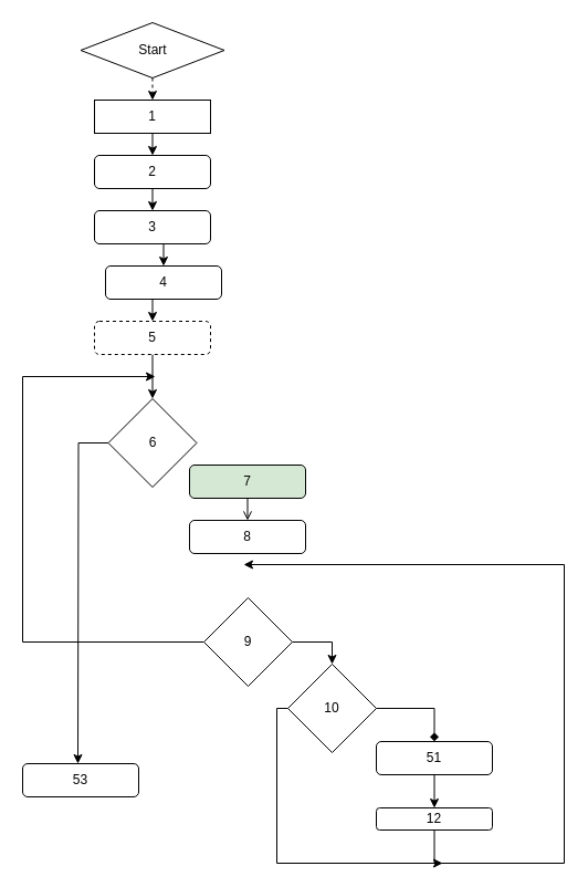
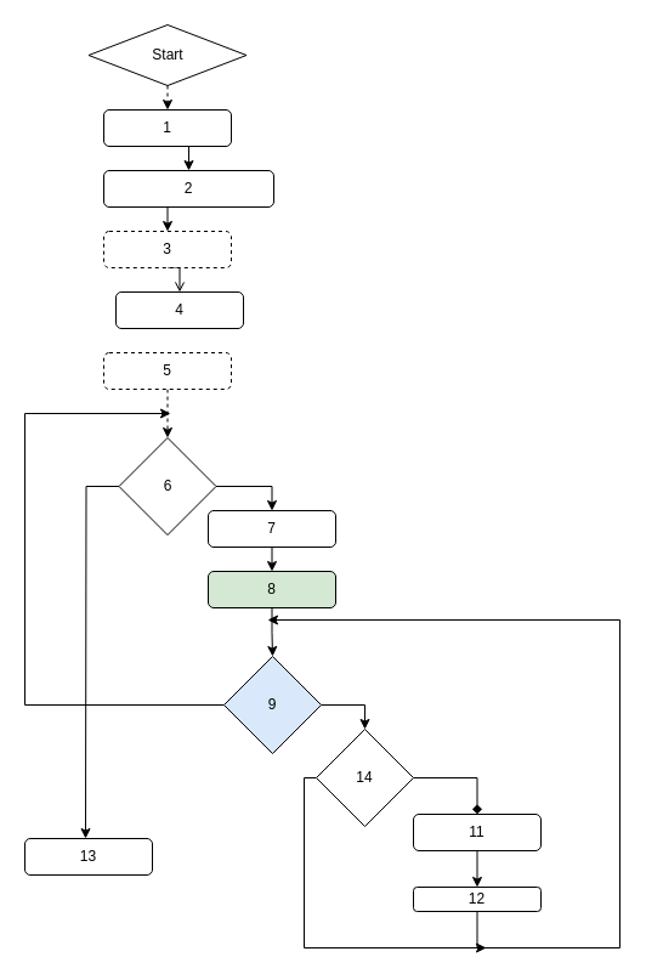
  <mxCell id="0" />
  <mxCell id="1" parent="0" />
  <mxCell id="2" style="edgeStyle=orthogonalEdgeStyle;rounded=0;orthogonalLoop=1;jettySize=auto;html=1;exitX=0.5;exitY=1;exitDx=0;exitDy=0;entryX=0.5;entryY=0;entryDx=0;entryDy=0;dashed=1;" edge="1" parent="1" source="3" target="5"><mxGeometry relative="1" as="geometry" /></mxCell>
  <mxCell id="3" value="Start" style="rhombus;whiteSpace=wrap;html=1;" vertex="1" parent="1"><mxGeometry x="72.5" y="20" width="130" height="50" as="geometry" /></mxCell>
  <mxCell id="4" style="edgeStyle=orthogonalEdgeStyle;rounded=0;orthogonalLoop=1;jettySize=auto;html=1;exitX=0.5;exitY=1;exitDx=0;exitDy=0;entryX=0.5;entryY=0;entryDx=0;entryDy=0;" edge="1" parent="1" source="5" target="7"><mxGeometry relative="1" as="geometry" /></mxCell>
- <mxCell id="5" value="1" style="whiteSpace=wrap;html=1;rounded=0;" vertex="1" parent="1"><mxGeometry x="85" y="90" width="105" height="30" as="geometry" /></mxCell>
+ <mxCell id="5" value="1" style="rounded=1;whiteSpace=wrap;html=1;" vertex="1" parent="1"><mxGeometry x="85" y="90" width="105" height="30" as="geometry" /></mxCell>
  <mxCell id="6" style="edgeStyle=orthogonalEdgeStyle;rounded=0;orthogonalLoop=1;jettySize=auto;html=1;exitX=0.5;exitY=1;exitDx=0;exitDy=0;entryX=0.5;entryY=0;entryDx=0;entryDy=0;" edge="1" parent="1" source="7" target="9"><mxGeometry relative="1" as="geometry" /></mxCell>
- <mxCell id="7" value="2" style="rounded=1;whiteSpace=wrap;html=1;" vertex="1" parent="1"><mxGeometry x="85" y="140" width="105" height="30" as="geometry" /></mxCell>
- <mxCell id="8" style="edgeStyle=orthogonalEdgeStyle;rounded=0;orthogonalLoop=1;jettySize=auto;html=1;exitX=0.5;exitY=1;exitDx=0;exitDy=0;entryX=0.5;entryY=0;entryDx=0;entryDy=0;" edge="1" parent="1" source="9" target="11"><mxGeometry relative="1" as="geometry" /></mxCell>
- <mxCell id="9" value="3" style="rounded=1;whiteSpace=wrap;html=1;" vertex="1" parent="1"><mxGeometry x="85" y="190" width="105" height="30" as="geometry" /></mxCell>
- <mxCell id="10" style="edgeStyle=orthogonalEdgeStyle;rounded=0;orthogonalLoop=1;jettySize=auto;html=1;exitX=0.5;exitY=1;exitDx=0;exitDy=0;entryX=0.5;entryY=0;entryDx=0;entryDy=0;" edge="1" parent="1" source="11" target="13"><mxGeometry relative="1" as="geometry" /></mxCell>
+ <mxCell id="7" value="2" style="rounded=1;whiteSpace=wrap;html=1;" vertex="1" parent="1"><mxGeometry x="85" y="140" width="140" height="30" as="geometry" /></mxCell>
+ <mxCell id="8" style="edgeStyle=orthogonalEdgeStyle;rounded=0;orthogonalLoop=1;jettySize=auto;html=1;exitX=0.5;exitY=1;exitDx=0;exitDy=0;entryX=0.5;entryY=0;entryDx=0;entryDy=0;endArrow=open;" edge="1" parent="1" source="9" target="11"><mxGeometry relative="1" as="geometry" /></mxCell>
+ <mxCell id="9" value="3" style="rounded=1;whiteSpace=wrap;html=1;dashed=1;" vertex="1" parent="1"><mxGeometry x="85" y="190" width="105" height="30" as="geometry" /></mxCell>
  <mxCell id="11" value="4" style="rounded=1;whiteSpace=wrap;html=1;" vertex="1" parent="1"><mxGeometry x="95" y="240" width="105" height="30" as="geometry" /></mxCell>
- <mxCell id="12" style="edgeStyle=orthogonalEdgeStyle;rounded=0;orthogonalLoop=1;jettySize=auto;html=1;exitX=0.5;exitY=1;exitDx=0;exitDy=0;entryX=0.5;entryY=0;entryDx=0;entryDy=0;" edge="1" parent="1" source="13" target="16"><mxGeometry relative="1" as="geometry" /></mxCell>
+ <mxCell id="12" style="edgeStyle=orthogonalEdgeStyle;rounded=0;orthogonalLoop=1;jettySize=auto;html=1;exitX=0.5;exitY=1;exitDx=0;exitDy=0;entryX=0.5;entryY=0;entryDx=0;entryDy=0;dashed=1;" edge="1" parent="1" source="13" target="16"><mxGeometry relative="1" as="geometry" /></mxCell>
  <mxCell id="13" value="5" style="rounded=1;whiteSpace=wrap;html=1;dashed=1;" vertex="1" parent="1"><mxGeometry x="85" y="290" width="105" height="30" as="geometry" /></mxCell>
+ <mxCell id="14" style="edgeStyle=orthogonalEdgeStyle;rounded=0;orthogonalLoop=1;jettySize=auto;html=1;exitX=1;exitY=0.5;exitDx=0;exitDy=0;entryX=0.5;entryY=0;entryDx=0;entryDy=0;" edge="1" parent="1" source="16" target="18"><mxGeometry relative="1" as="geometry" /></mxCell>
  <mxCell id="15" style="edgeStyle=orthogonalEdgeStyle;rounded=0;orthogonalLoop=1;jettySize=auto;html=1;exitX=0;exitY=0.5;exitDx=0;exitDy=0;" edge="1" parent="1" source="16"><mxGeometry relative="1" as="geometry"><mxPoint x="70" y="690" as="targetPoint" /></mxGeometry></mxCell>
  <mxCell id="16" value="6" style="rhombus;whiteSpace=wrap;html=1;" vertex="1" parent="1"><mxGeometry x="97.5" y="360" width="80" height="80" as="geometry" /></mxCell>
- <mxCell id="17" style="edgeStyle=orthogonalEdgeStyle;rounded=0;orthogonalLoop=1;jettySize=auto;html=1;exitX=0.5;exitY=1;exitDx=0;exitDy=0;entryX=0.5;entryY=0;entryDx=0;entryDy=0;endArrow=open;" edge="1" parent="1" source="18" target="20"><mxGeometry relative="1" as="geometry" /></mxCell>
- <mxCell id="18" value="7" style="rounded=1;whiteSpace=wrap;html=1;fillColor=#d5e8d4;" vertex="1" parent="1"><mxGeometry x="171" y="420" width="105" height="30" as="geometry" /></mxCell>
- <mxCell id="20" value="8" style="rounded=1;whiteSpace=wrap;html=1;" vertex="1" parent="1"><mxGeometry x="171" y="470" width="105" height="30" as="geometry" /></mxCell>
+ <mxCell id="17" style="edgeStyle=orthogonalEdgeStyle;rounded=0;orthogonalLoop=1;jettySize=auto;html=1;exitX=0.5;exitY=1;exitDx=0;exitDy=0;entryX=0.5;entryY=0;entryDx=0;entryDy=0;" edge="1" parent="1" source="18" target="20"><mxGeometry relative="1" as="geometry" /></mxCell>
+ <mxCell id="18" value="7" style="rounded=1;whiteSpace=wrap;html=1;" vertex="1" parent="1"><mxGeometry x="171" y="420" width="105" height="30" as="geometry" /></mxCell>
+ <mxCell id="19" style="edgeStyle=orthogonalEdgeStyle;rounded=0;orthogonalLoop=1;jettySize=auto;html=1;exitX=0.5;exitY=1;exitDx=0;exitDy=0;entryX=0.5;entryY=0;entryDx=0;entryDy=0;" edge="1" parent="1" source="20" target="23"><mxGeometry relative="1" as="geometry" /></mxCell>
+ <mxCell id="20" value="8" style="rounded=1;whiteSpace=wrap;html=1;fillColor=#d5e8d4;" vertex="1" parent="1"><mxGeometry x="171" y="470" width="105" height="30" as="geometry" /></mxCell>
  <mxCell id="21" style="edgeStyle=orthogonalEdgeStyle;rounded=0;orthogonalLoop=1;jettySize=auto;html=1;exitX=1;exitY=0.5;exitDx=0;exitDy=0;entryX=0.5;entryY=0;entryDx=0;entryDy=0;" edge="1" parent="1" source="23" target="26"><mxGeometry relative="1" as="geometry" /></mxCell>
  <mxCell id="22" style="edgeStyle=orthogonalEdgeStyle;rounded=0;orthogonalLoop=1;jettySize=auto;html=1;exitX=0;exitY=0.5;exitDx=0;exitDy=0;" edge="1" parent="1" source="23"><mxGeometry relative="1" as="geometry"><mxPoint x="140" y="340" as="targetPoint" /><Array as="points"><mxPoint x="20" y="580" /><mxPoint x="20" y="340" /></Array></mxGeometry></mxCell>
- <mxCell id="23" value="9" style="rhombus;whiteSpace=wrap;html=1;" vertex="1" parent="1"><mxGeometry x="184" y="540" width="80" height="80" as="geometry" /></mxCell>
+ <mxCell id="23" value="9" style="rhombus;whiteSpace=wrap;html=1;fillColor=#dae8fc;" vertex="1" parent="1"><mxGeometry x="184" y="540" width="80" height="80" as="geometry" /></mxCell>
  <mxCell id="24" style="edgeStyle=orthogonalEdgeStyle;rounded=0;orthogonalLoop=1;jettySize=auto;html=1;exitX=1;exitY=0.5;exitDx=0;exitDy=0;entryX=0.5;entryY=0;entryDx=0;entryDy=0;endArrow=diamond;" edge="1" parent="1" source="26" target="28"><mxGeometry relative="1" as="geometry" /></mxCell>
  <mxCell id="25" style="edgeStyle=orthogonalEdgeStyle;rounded=0;orthogonalLoop=1;jettySize=auto;html=1;exitX=0;exitY=0.5;exitDx=0;exitDy=0;" edge="1" parent="1" source="26"><mxGeometry relative="1" as="geometry"><mxPoint x="400" y="780" as="targetPoint" /><Array as="points"><mxPoint x="250" y="640" /><mxPoint x="250" y="780" /></Array></mxGeometry></mxCell>
- <mxCell id="26" value="10" style="rhombus;whiteSpace=wrap;html=1;" vertex="1" parent="1"><mxGeometry x="260" y="600" width="80" height="80" as="geometry" /></mxCell>
+ <mxCell id="26" value="14" style="rhombus;whiteSpace=wrap;html=1;" vertex="1" parent="1"><mxGeometry x="260" y="600" width="80" height="80" as="geometry" /></mxCell>
  <mxCell id="27" style="edgeStyle=orthogonalEdgeStyle;rounded=0;orthogonalLoop=1;jettySize=auto;html=1;exitX=0.5;exitY=1;exitDx=0;exitDy=0;entryX=0.5;entryY=0;entryDx=0;entryDy=0;" edge="1" parent="1" source="28" target="30"><mxGeometry relative="1" as="geometry" /></mxCell>
- <mxCell id="28" value="51" style="rounded=1;whiteSpace=wrap;html=1;" vertex="1" parent="1"><mxGeometry x="340" y="670" width="105" height="30" as="geometry" /></mxCell>
+ <mxCell id="28" value="11" style="rounded=1;whiteSpace=wrap;html=1;" vertex="1" parent="1"><mxGeometry x="340" y="670" width="105" height="30" as="geometry" /></mxCell>
  <mxCell id="29" style="edgeStyle=orthogonalEdgeStyle;rounded=0;orthogonalLoop=1;jettySize=auto;html=1;exitX=0.5;exitY=1;exitDx=0;exitDy=0;" edge="1" parent="1" source="30"><mxGeometry relative="1" as="geometry"><mxPoint x="220" y="510" as="targetPoint" /><Array as="points"><mxPoint x="393" y="780" /><mxPoint x="510" y="780" /><mxPoint x="510" y="510" /></Array></mxGeometry></mxCell>
  <mxCell id="30" value="12" style="rounded=1;whiteSpace=wrap;html=1;" vertex="1" parent="1"><mxGeometry x="340" y="730" width="105" height="20" as="geometry" /></mxCell>
- <mxCell id="31" value="53" style="rounded=1;whiteSpace=wrap;html=1;" vertex="1" parent="1"><mxGeometry x="20" y="690" width="105" height="30" as="geometry" /></mxCell>
+ <mxCell id="31" value="13" style="rounded=1;whiteSpace=wrap;html=1;" vertex="1" parent="1"><mxGeometry x="20" y="690" width="105" height="30" as="geometry" /></mxCell>
